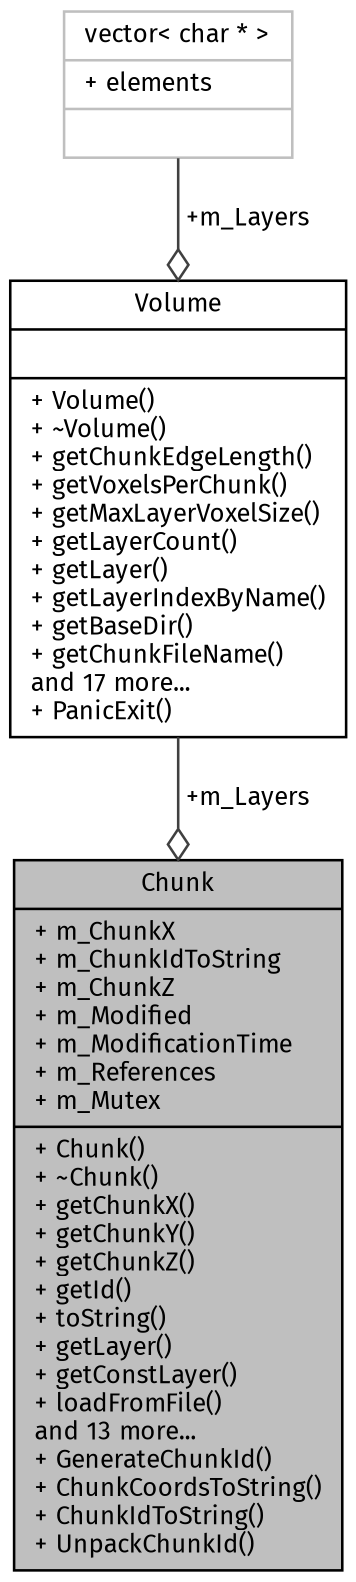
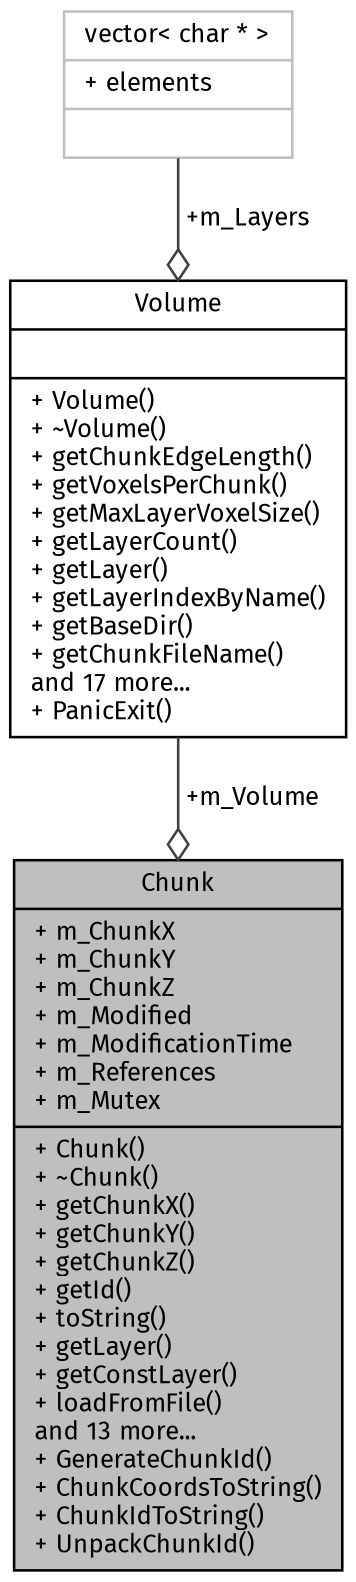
  digraph {
    fontname="Fira Sans"
    node [color=black fontname="Fira Sans" fontsize=10 shape=record]
    edge [arrowhead=odiamond color=grey25 fontname="Fira Sans" fontsize=10 labelfontname=Helvetica labelfontsize=10 style=solid]
-   n1 [fillcolor=grey75 fontcolor=black height=0.2 label="{Chunk\n|+ m_ChunkX\l+ m_ChunkIdToString\l+ m_ChunkZ\l+ m_Modified\l+ m_ModificationTime\l+ m_References\l+ m_Mutex\l|+ Chunk()\l+ ~Chunk()\l+ getChunkX()\l+ getChunkY()\l+ getChunkZ()\l+ getId()\l+ toString()\l+ getLayer()\l+ getConstLayer()\l+ loadFromFile()\land 13 more...\l+ GenerateChunkId()\l+ ChunkCoordsToString()\l+ ChunkIdToString()\l+ UnpackChunkId()\l}" style=filled width=0.4]
+   n1 [fillcolor=grey75 fontcolor=black height=0.2 label="{Chunk\n|+ m_ChunkX\l+ m_ChunkY\l+ m_ChunkZ\l+ m_Modified\l+ m_ModificationTime\l+ m_References\l+ m_Mutex\l|+ Chunk()\l+ ~Chunk()\l+ getChunkX()\l+ getChunkY()\l+ getChunkZ()\l+ getId()\l+ toString()\l+ getLayer()\l+ getConstLayer()\l+ loadFromFile()\land 13 more...\l+ GenerateChunkId()\l+ ChunkCoordsToString()\l+ ChunkIdToString()\l+ UnpackChunkId()\l}" style=filled width=0.4]
    n2 [height=0.2 label="{Volume\n||+ Volume()\l+ ~Volume()\l+ getChunkEdgeLength()\l+ getVoxelsPerChunk()\l+ getMaxLayerVoxelSize()\l+ getLayerCount()\l+ getLayer()\l+ getLayerIndexByName()\l+ getBaseDir()\l+ getChunkFileName()\land 17 more...\l+ PanicExit()\l}" width=0.4]
    n3 [color=grey75 height=0.2 label="{vector\< char * \>\n|+ elements\l|}" width=0.4]
-   n2 -> n1 [label=" +m_Layers"]
+   n2 -> n1 [label=" +m_Volume"]
    n3 -> n2 [label=" +m_Layers"]
  }
